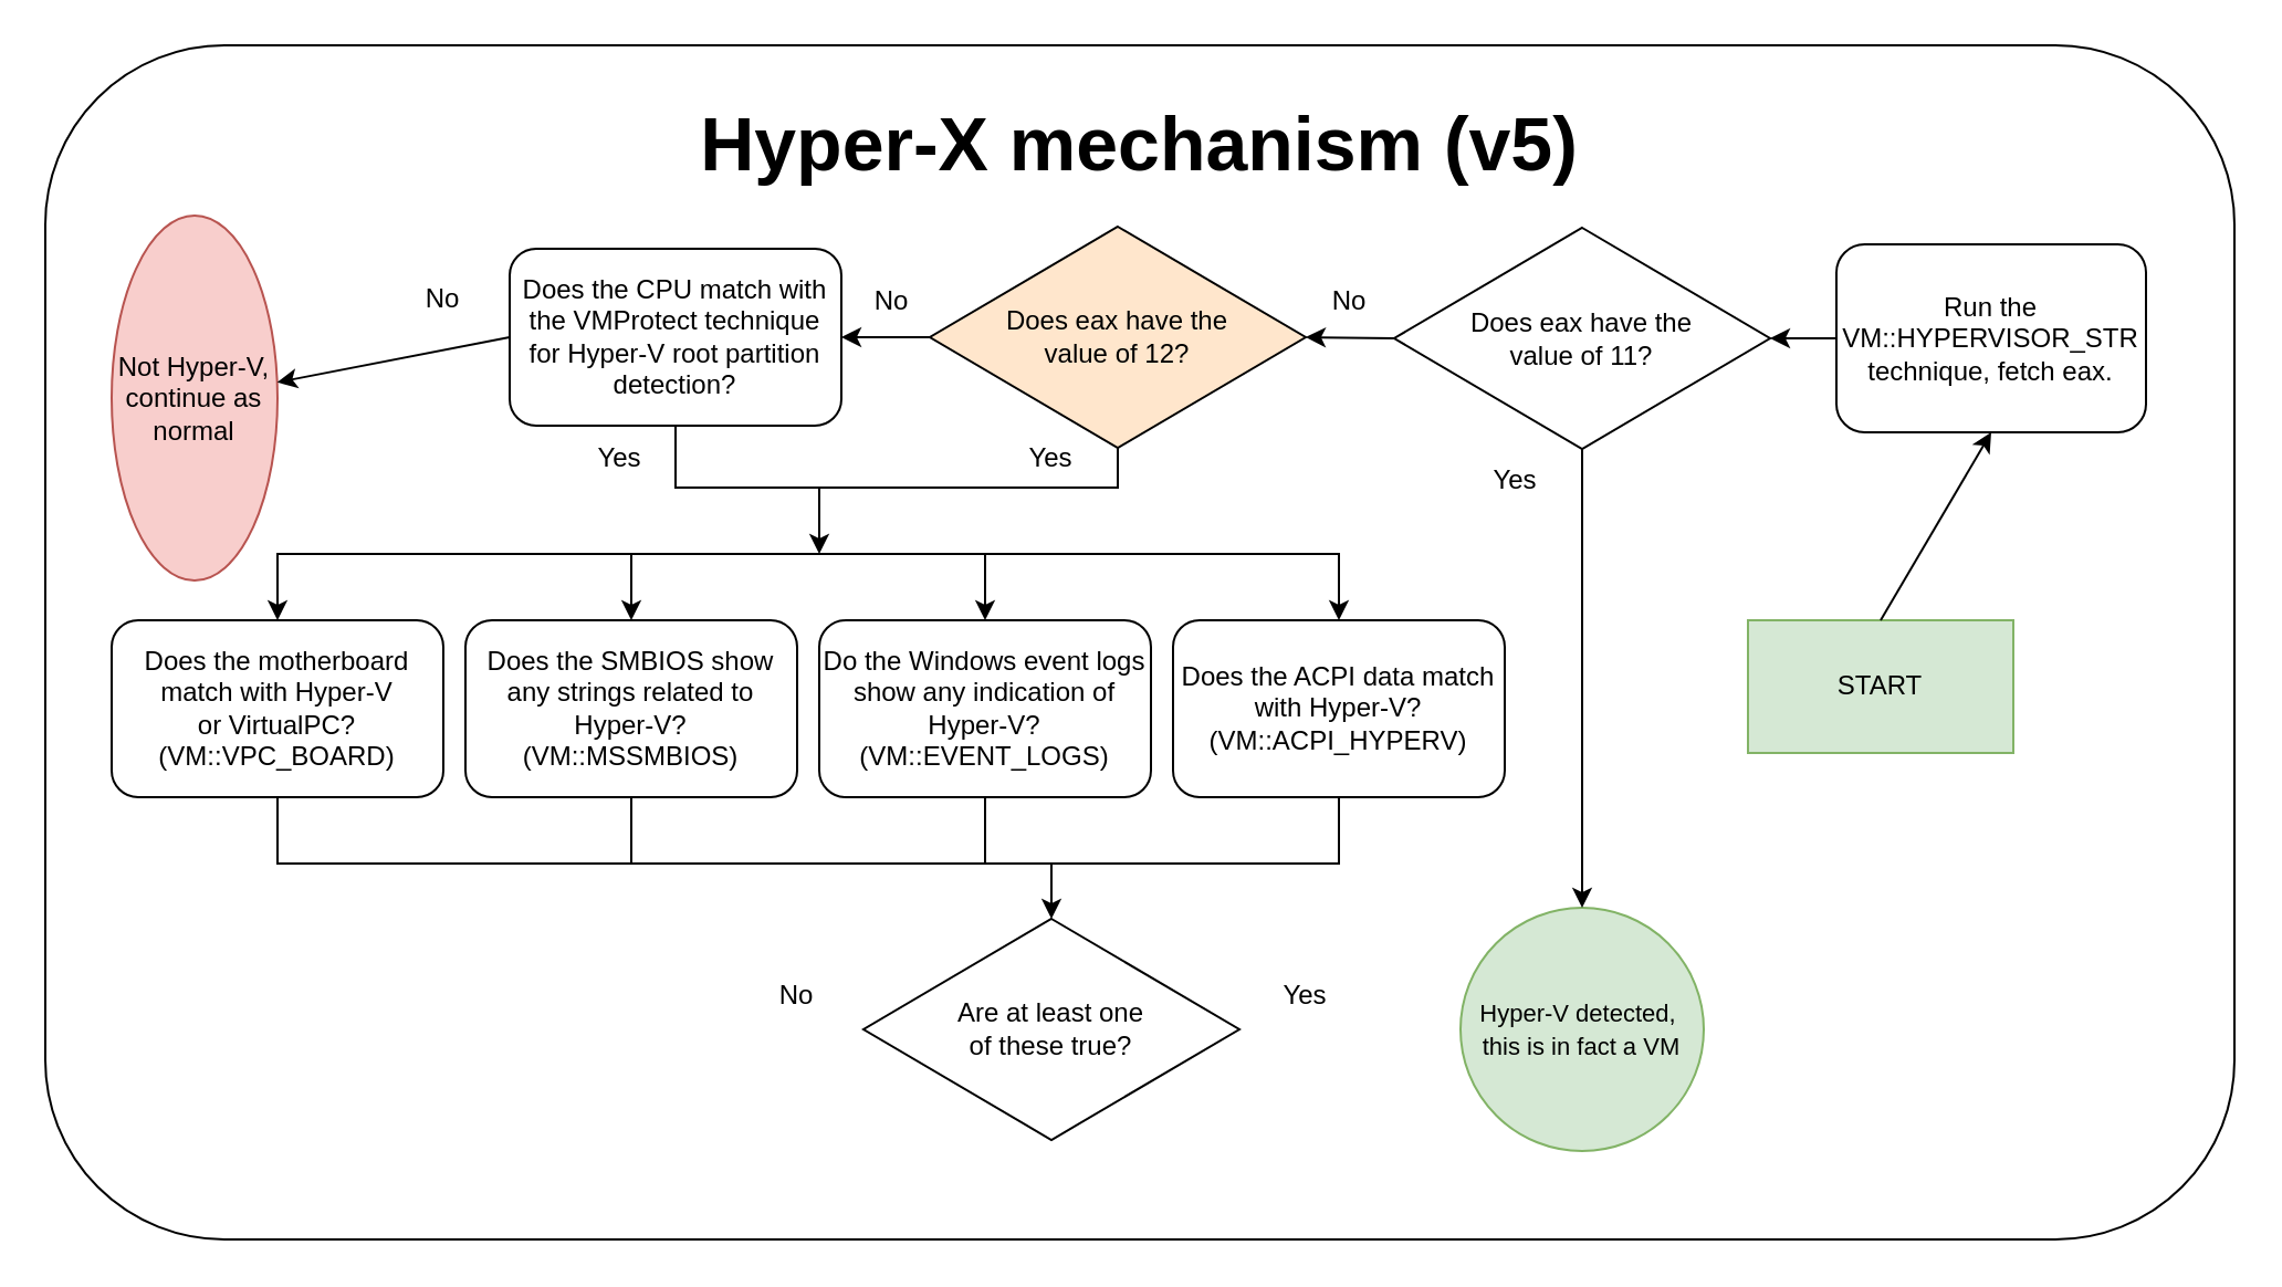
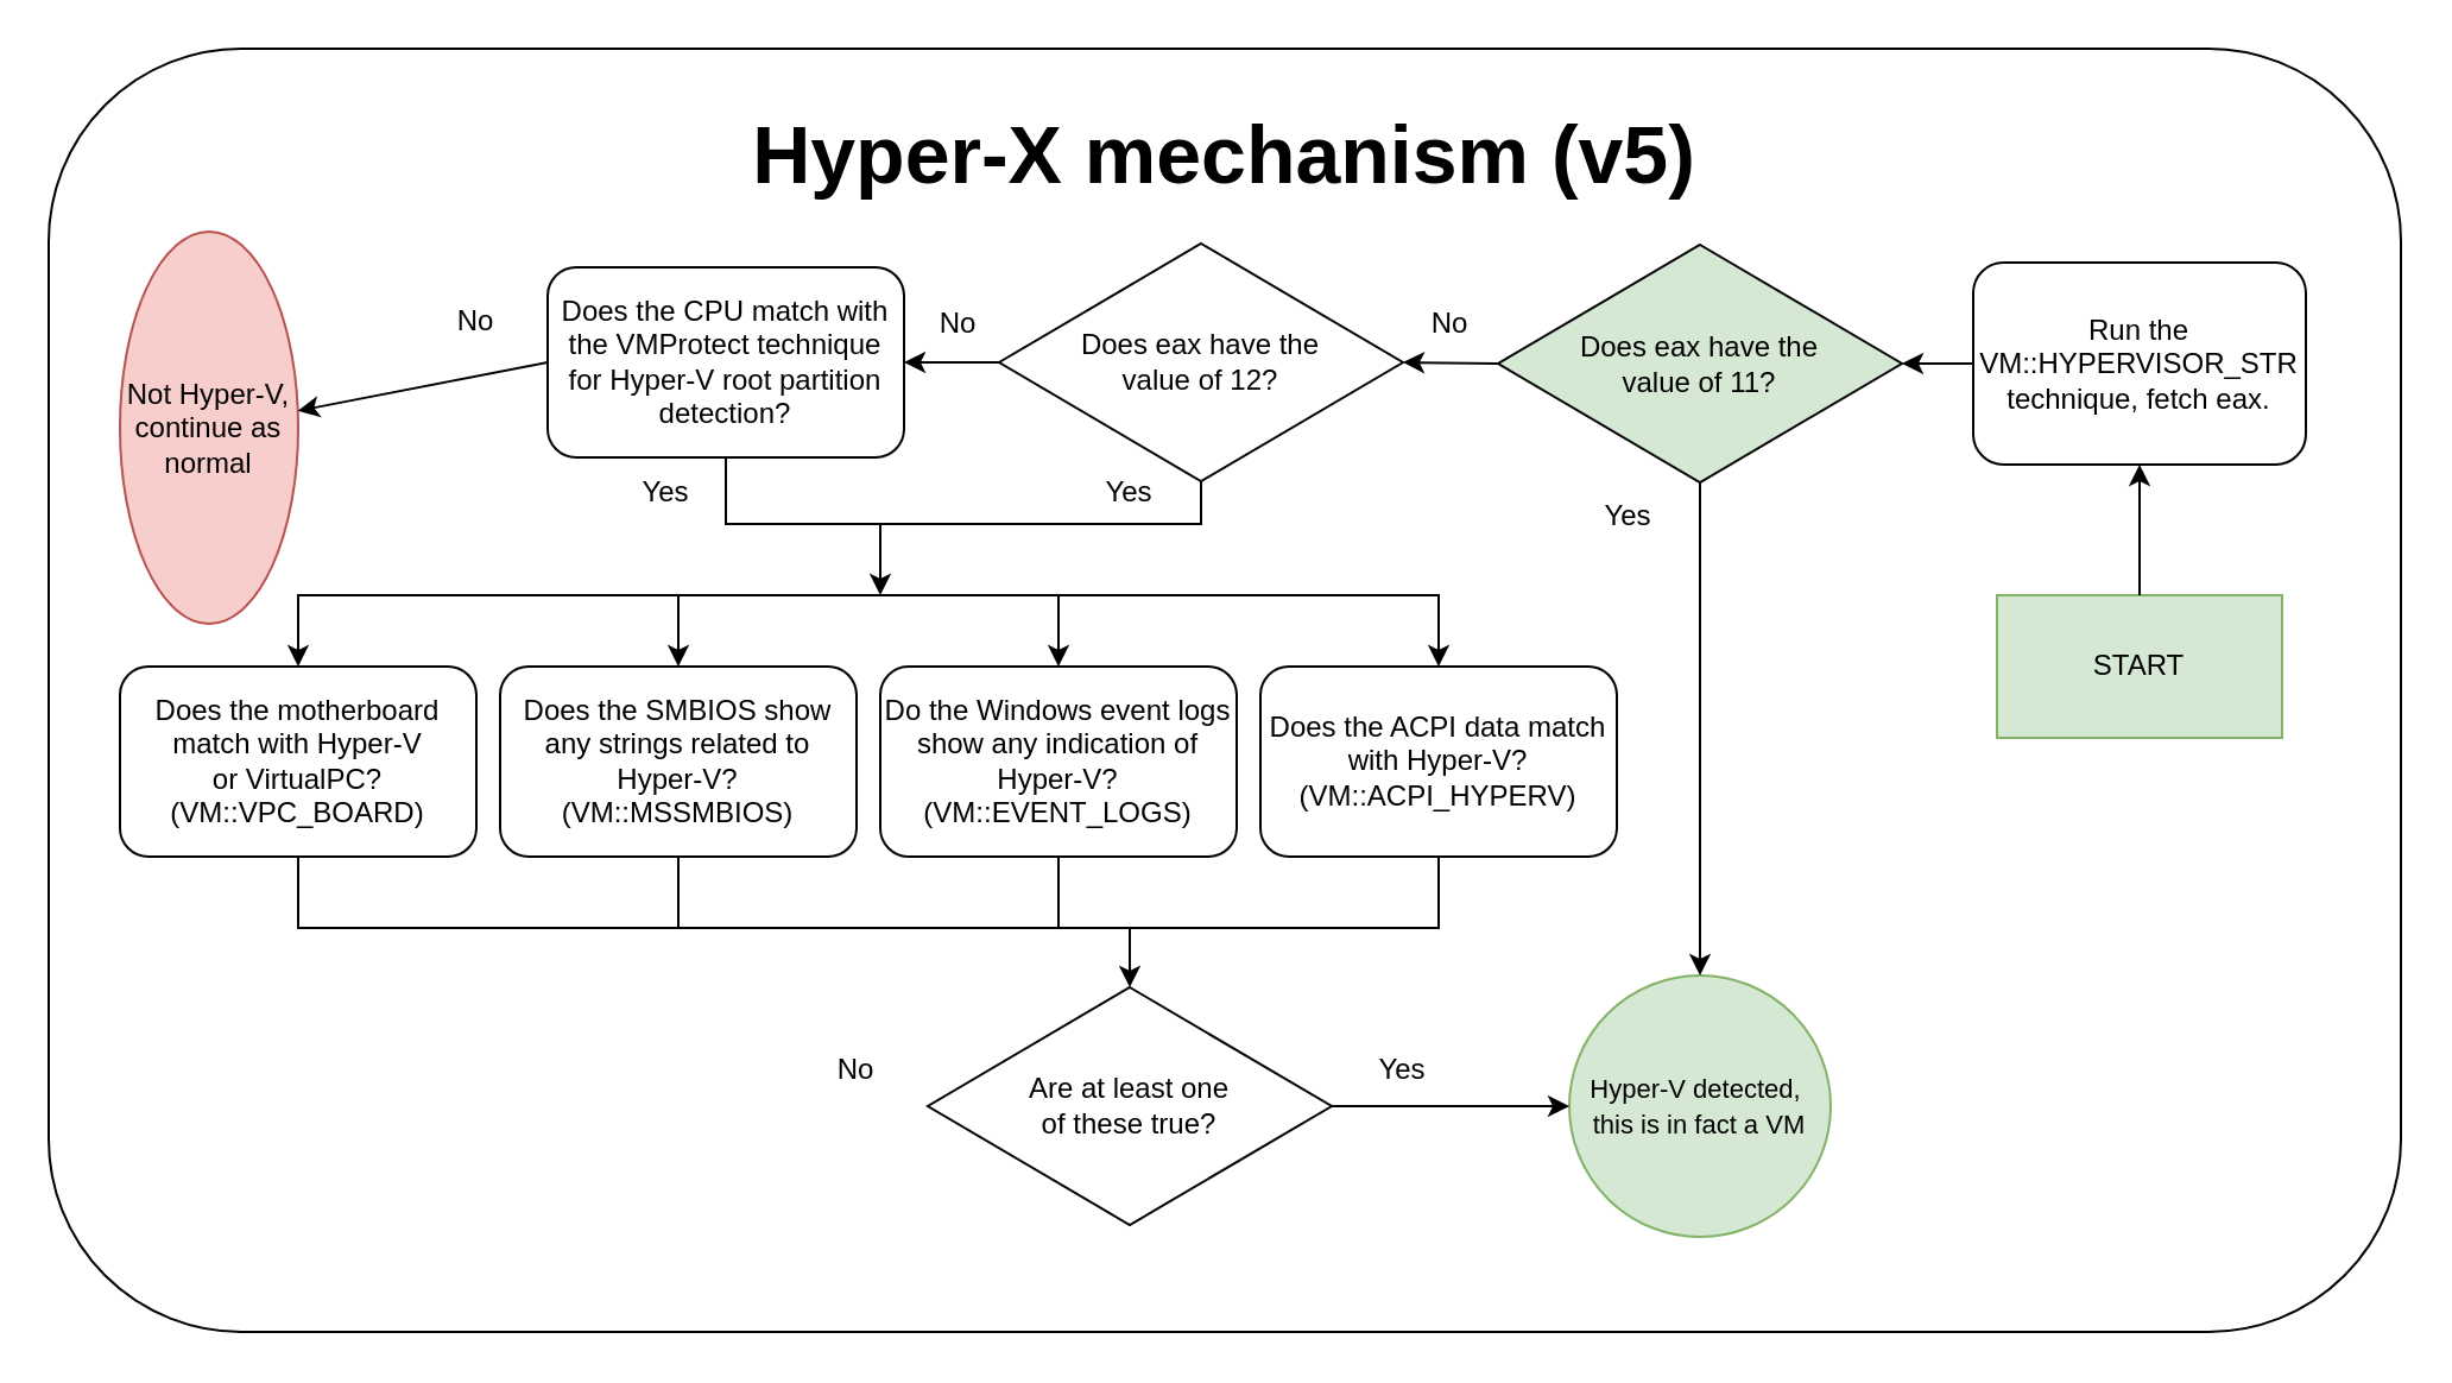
  <mxCell id="0" />
  <mxCell id="1" parent="0" />
  <mxCell id="2" value="" style="rounded=1;whiteSpace=wrap;html=1;" parent="1" vertex="1"><mxGeometry x="20" y="20" width="990" height="540" as="geometry" /></mxCell>
- <mxCell id="3" value="START" style="rounded=0;whiteSpace=wrap;html=1;fillColor=#d5e8d4;strokeColor=#82b366;" parent="1" vertex="1"><mxGeometry x="790" y="280" width="120" height="60" as="geometry" /></mxCell>
+ <mxCell id="3" value="START" style="rounded=0;whiteSpace=wrap;html=1;fillColor=#d5e8d4;strokeColor=#82b366;" parent="1" vertex="1"><mxGeometry x="840" y="250" width="120" height="60" as="geometry" /></mxCell>
  <mxCell id="4" value="&lt;div&gt;Run the VM::HYPERVISOR_STR&lt;/div&gt;&lt;div&gt;technique, fetch eax.&lt;br&gt;&lt;/div&gt;" style="rounded=1;whiteSpace=wrap;html=1;" parent="1" vertex="1"><mxGeometry x="830" y="110" width="140" height="85" as="geometry" /></mxCell>
  <mxCell id="5" value="Hyper-X mechanism (v5)" style="text;html=1;align=center;verticalAlign=middle;whiteSpace=wrap;rounded=0;fontSize=34;fontStyle=1" parent="1" vertex="1"><mxGeometry x="315" y="50" width="400" height="30" as="geometry" /></mxCell>
  <mxCell id="6" value="Not Hyper-V, continue as normal" style="ellipse;whiteSpace=wrap;html=1;aspect=fixed;fillColor=#f8cecc;strokeColor=#b85450;" parent="1" vertex="1"><mxGeometry x="50" y="97" width="75" height="165" as="geometry" /></mxCell>
  <mxCell id="7" value="Does the SMBIOS show any strings related to Hyper-V?&lt;br&gt;(VM::MSSMBIOS)" style="rounded=1;whiteSpace=wrap;html=1;" parent="1" vertex="1"><mxGeometry x="210" y="280" width="150" height="80" as="geometry" /></mxCell>
  <mxCell id="8" value="Does the motherboard match with Hyper-V&lt;br&gt;or VirtualPC?&lt;br&gt;(VM::VPC_BOARD)" style="rounded=1;whiteSpace=wrap;html=1;" parent="1" vertex="1"><mxGeometry y="280" width="150" height="80" as="geometry" x="50" /></mxCell>
  <mxCell id="9" value="&lt;div&gt;&lt;font style=&quot;font-size: 11px;&quot;&gt;Hyper-V detected,&amp;nbsp;&lt;/font&gt;&lt;/div&gt;&lt;div&gt;&lt;font style=&quot;font-size: 11px;&quot;&gt;this is in fact a VM&lt;/font&gt;&lt;/div&gt;" style="ellipse;whiteSpace=wrap;html=1;aspect=fixed;fillColor=#d5e8d4;strokeColor=#82b366;" parent="1" vertex="1"><mxGeometry x="660" y="410" width="110" height="110" as="geometry" /></mxCell>
  <mxCell id="10" value="Does the CPU match with the VMProtect technique for Hyper-V root partition detection?" style="rounded=1;whiteSpace=wrap;html=1;" parent="1" vertex="1"><mxGeometry x="230" y="112" width="150" height="80" as="geometry" /></mxCell>
- <mxCell id="11" value="Does eax have the &lt;br&gt;&lt;div&gt;value of 11?&lt;/div&gt;" style="rhombus;whiteSpace=wrap;html=1;" parent="1" vertex="1"><mxGeometry x="630" y="102.5" width="170" height="100" as="geometry" /></mxCell>
+ <mxCell id="11" value="Does eax have the &lt;br&gt;&lt;div&gt;value of 11?&lt;/div&gt;" style="rhombus;whiteSpace=wrap;html=1;fillColor=#d5e8d4;" parent="1" vertex="1"><mxGeometry x="630" y="102.5" width="170" height="100" as="geometry" /></mxCell>
  <mxCell id="12" value="Do the Windows event logs show any indication of Hyper-V?&lt;br&gt;(VM::EVENT_LOGS)" style="rounded=1;whiteSpace=wrap;html=1;" parent="1" vertex="1"><mxGeometry x="370" y="280" width="150" height="80" as="geometry" /></mxCell>
  <mxCell id="13" value="Are at least one &lt;br&gt;of these true?" style="rhombus;whiteSpace=wrap;html=1;" parent="1" vertex="1"><mxGeometry x="390" y="415" width="170" height="100" as="geometry" /></mxCell>
- <mxCell id="14" value="Does eax have the &lt;br&gt;&lt;div&gt;value of 12?&lt;/div&gt;" style="rhombus;whiteSpace=wrap;html=1;fillColor=#ffe6cc;" parent="1" vertex="1"><mxGeometry x="420" y="102" width="170" height="100" as="geometry" /></mxCell>
+ <mxCell id="14" value="Does eax have the &lt;br&gt;&lt;div&gt;value of 12?&lt;/div&gt;" style="rhombus;whiteSpace=wrap;html=1;" parent="1" vertex="1"><mxGeometry x="420" y="102" width="170" height="100" as="geometry" /></mxCell>
  <mxCell id="15" value="" style="endArrow=classic;html=1;rounded=0;exitX=0.5;exitY=1;exitDx=0;exitDy=0;entryX=0.5;entryY=0;entryDx=0;entryDy=0;" parent="1" source="11" target="9" edge="1"><mxGeometry width="50" height="50" relative="1" as="geometry"><mxPoint x="360" y="440" as="sourcePoint" /><mxPoint x="410" y="390" as="targetPoint" /></mxGeometry></mxCell>
  <mxCell id="16" value="" style="endArrow=classic;html=1;rounded=0;exitX=0.5;exitY=0;exitDx=0;exitDy=0;entryX=0.5;entryY=1;entryDx=0;entryDy=0;" parent="1" source="3" target="4" edge="1"><mxGeometry width="50" height="50" relative="1" as="geometry"><mxPoint x="390" y="440" as="sourcePoint" /><mxPoint x="440" y="390" as="targetPoint" /></mxGeometry></mxCell>
  <mxCell id="17" value="" style="endArrow=classic;html=1;rounded=0;exitX=0;exitY=0.5;exitDx=0;exitDy=0;entryX=1;entryY=0.5;entryDx=0;entryDy=0;" parent="1" source="4" target="11" edge="1"><mxGeometry width="50" height="50" relative="1" as="geometry"><mxPoint x="390" y="440" as="sourcePoint" /><mxPoint x="440" y="390" as="targetPoint" /></mxGeometry></mxCell>
  <mxCell id="18" value="" style="endArrow=classic;html=1;rounded=0;exitX=0;exitY=0.5;exitDx=0;exitDy=0;entryX=1;entryY=0.5;entryDx=0;entryDy=0;" parent="1" source="11" target="14" edge="1"><mxGeometry width="50" height="50" relative="1" as="geometry"><mxPoint x="390" y="440" as="sourcePoint" /><mxPoint x="440" y="390" as="targetPoint" /></mxGeometry></mxCell>
  <mxCell id="19" value="" style="endArrow=classic;html=1;rounded=0;entryX=1;entryY=0.5;entryDx=0;entryDy=0;exitX=0;exitY=0.5;exitDx=0;exitDy=0;" parent="1" source="14" target="10" edge="1"><mxGeometry width="50" height="50" relative="1" as="geometry"><mxPoint x="390" y="440" as="sourcePoint" /><mxPoint x="440" y="390" as="targetPoint" /></mxGeometry></mxCell>
  <mxCell id="20" value="" style="endArrow=classic;html=1;rounded=0;exitX=0;exitY=0.5;exitDx=0;exitDy=0;" parent="1" source="10" target="6" edge="1"><mxGeometry width="50" height="50" relative="1" as="geometry"><mxPoint x="350" y="200" as="sourcePoint" /><mxPoint x="400" y="150" as="targetPoint" /></mxGeometry></mxCell>
  <mxCell id="21" value="" style="endArrow=none;html=1;rounded=0;exitX=0.5;exitY=1;exitDx=0;exitDy=0;endFill=0;" parent="1" source="14" edge="1"><mxGeometry width="50" height="50" relative="1" as="geometry"><mxPoint x="500" y="210" as="sourcePoint" /><mxPoint x="360" y="220" as="targetPoint" /><Array as="points"><mxPoint x="505" y="220" /></Array></mxGeometry></mxCell>
  <mxCell id="22" value="" style="endArrow=classic;html=1;rounded=0;entryX=0.5;entryY=0;entryDx=0;entryDy=0;exitX=0.5;exitY=1;exitDx=0;exitDy=0;" parent="1" source="8" target="13" edge="1"><mxGeometry width="50" height="50" relative="1" as="geometry"><mxPoint x="380" y="310" as="sourcePoint" /><mxPoint x="430" y="260" as="targetPoint" /><Array as="points"><mxPoint x="125" y="390" /><mxPoint x="475" y="390" /></Array></mxGeometry></mxCell>
  <mxCell id="23" value="" style="endArrow=none;html=1;rounded=0;entryX=0.5;entryY=1;entryDx=0;entryDy=0;" parent="1" target="7" edge="1"><mxGeometry width="50" height="50" relative="1" as="geometry"><mxPoint x="285" y="390" as="sourcePoint" /><mxPoint x="480" y="260" as="targetPoint" /></mxGeometry></mxCell>
  <mxCell id="24" value="" style="endArrow=none;html=1;rounded=0;entryX=0.5;entryY=1;entryDx=0;entryDy=0;" parent="1" target="34" edge="1"><mxGeometry width="50" height="50" relative="1" as="geometry"><mxPoint x="470" y="390" as="sourcePoint" /><mxPoint x="480" y="260" as="targetPoint" /><Array as="points"><mxPoint x="605" y="390" /></Array></mxGeometry></mxCell>
+ <mxCell id="25" value="" style="endArrow=classic;html=1;rounded=0;entryX=0;entryY=0.5;entryDx=0;entryDy=0;exitX=1;exitY=0.5;exitDx=0;exitDy=0;" parent="1" source="13" target="9" edge="1"><mxGeometry width="50" height="50" relative="1" as="geometry"><mxPoint x="430" y="310" as="sourcePoint" /><mxPoint x="480" y="260" as="targetPoint" /></mxGeometry></mxCell>
  <mxCell id="26" value="No" style="text;html=1;align=center;verticalAlign=middle;whiteSpace=wrap;rounded=0;" parent="1" vertex="1"><mxGeometry x="330" y="435" width="60" height="30" as="geometry" /></mxCell>
  <mxCell id="27" value="Yes" style="text;html=1;align=center;verticalAlign=middle;whiteSpace=wrap;rounded=0;" parent="1" vertex="1"><mxGeometry x="560" y="435" width="60" height="30" as="geometry" /></mxCell>
  <mxCell id="28" value="No" style="text;html=1;align=center;verticalAlign=middle;whiteSpace=wrap;rounded=0;" parent="1" vertex="1"><mxGeometry x="170" y="120" width="60" height="30" as="geometry" /></mxCell>
  <mxCell id="29" value="No" style="text;html=1;align=center;verticalAlign=middle;whiteSpace=wrap;rounded=0;" parent="1" vertex="1"><mxGeometry x="373" y="121" width="60" height="30" as="geometry" /></mxCell>
  <mxCell id="30" value="Yes" style="text;html=1;align=center;verticalAlign=middle;whiteSpace=wrap;rounded=0;" parent="1" vertex="1"><mxGeometry x="445" y="192" width="60" height="30" as="geometry" /></mxCell>
  <mxCell id="31" value="Yes" style="text;html=1;align=center;verticalAlign=middle;whiteSpace=wrap;rounded=0;" parent="1" vertex="1"><mxGeometry x="250" y="192" width="60" height="30" as="geometry" /></mxCell>
  <mxCell id="32" value="No" style="text;html=1;align=center;verticalAlign=middle;whiteSpace=wrap;rounded=0;" parent="1" vertex="1"><mxGeometry x="580" y="121" width="60" height="30" as="geometry" /></mxCell>
  <mxCell id="33" value="Yes" style="text;html=1;align=center;verticalAlign=middle;whiteSpace=wrap;rounded=0;" parent="1" vertex="1"><mxGeometry x="655" y="202" width="60" height="30" as="geometry" /></mxCell>
  <mxCell id="34" value="Does the ACPI data match with Hyper-V?&lt;br&gt;(VM::ACPI_HYPERV)" style="rounded=1;whiteSpace=wrap;html=1;" vertex="1" parent="1"><mxGeometry x="530" y="280" width="150" height="80" as="geometry" /></mxCell>
  <mxCell id="35" value="" style="endArrow=classic;html=1;rounded=0;entryX=0.5;entryY=0;entryDx=0;entryDy=0;" edge="1" parent="1" target="8"><mxGeometry width="50" height="50" relative="1" as="geometry"><mxPoint x="370" y="250" as="sourcePoint" /><mxPoint x="370" y="370" as="targetPoint" /><Array as="points"><mxPoint x="125" y="250" /></Array></mxGeometry></mxCell>
  <mxCell id="36" value="" style="endArrow=classic;html=1;rounded=0;entryX=0.5;entryY=0;entryDx=0;entryDy=0;" edge="1" parent="1" target="7"><mxGeometry width="50" height="50" relative="1" as="geometry"><mxPoint x="285" y="250" as="sourcePoint" /><mxPoint x="370" y="370" as="targetPoint" /></mxGeometry></mxCell>
  <mxCell id="37" value="" style="endArrow=classic;html=1;rounded=0;entryX=0.5;entryY=0;entryDx=0;entryDy=0;" edge="1" parent="1" target="34"><mxGeometry width="50" height="50" relative="1" as="geometry"><mxPoint x="370" y="250" as="sourcePoint" /><mxPoint x="370" y="370" as="targetPoint" /><Array as="points"><mxPoint x="605" y="250" /></Array></mxGeometry></mxCell>
  <mxCell id="38" value="" style="endArrow=classic;html=1;rounded=0;entryX=0.5;entryY=0;entryDx=0;entryDy=0;" edge="1" parent="1" target="12"><mxGeometry width="50" height="50" relative="1" as="geometry"><mxPoint x="445" y="250" as="sourcePoint" /><mxPoint x="370" y="370" as="targetPoint" /></mxGeometry></mxCell>
  <mxCell id="39" value="" style="endArrow=classic;html=1;rounded=0;exitX=0.5;exitY=1;exitDx=0;exitDy=0;" edge="1" parent="1" source="10"><mxGeometry width="50" height="50" relative="1" as="geometry"><mxPoint x="320" y="420" as="sourcePoint" /><mxPoint x="370" y="250" as="targetPoint" /><Array as="points"><mxPoint x="305" y="220" /><mxPoint x="370" y="220" /></Array></mxGeometry></mxCell>
  <mxCell id="40" value="" style="endArrow=none;html=1;rounded=0;entryX=0.5;entryY=1;entryDx=0;entryDy=0;" edge="1" parent="1" target="12"><mxGeometry width="50" height="50" relative="1" as="geometry"><mxPoint x="445" y="390" as="sourcePoint" /><mxPoint x="370" y="370" as="targetPoint" /></mxGeometry></mxCell>
